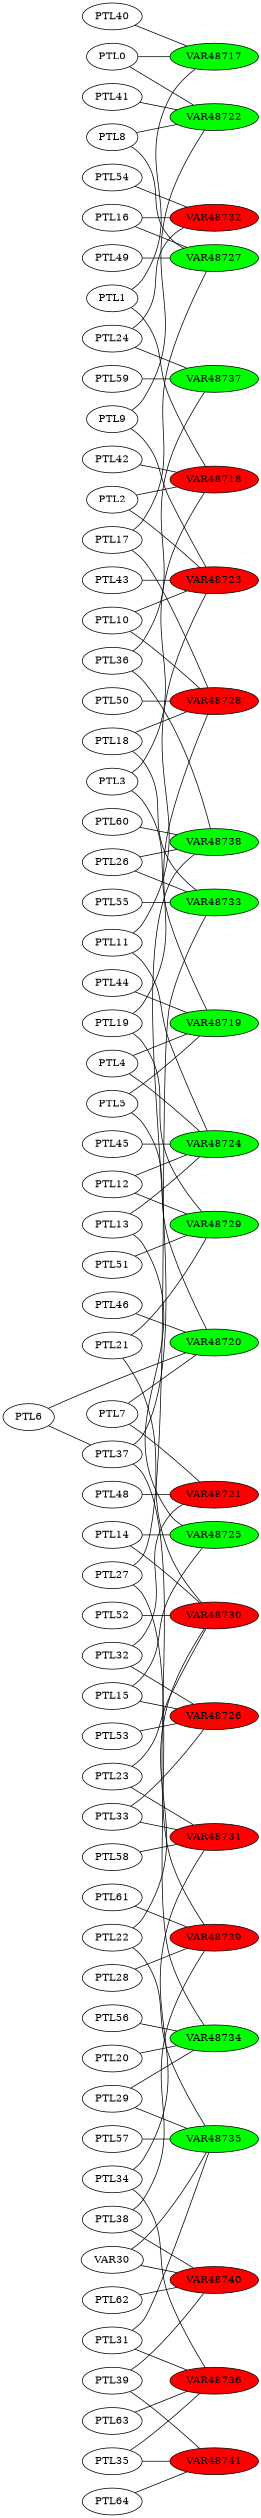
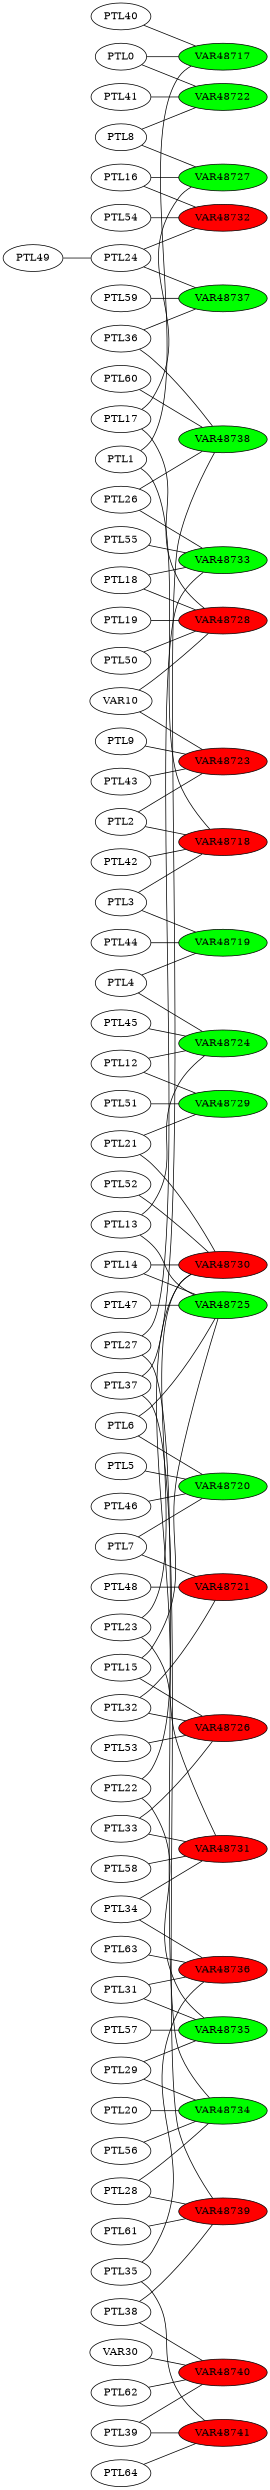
  graph {
    rankdir=LR
    VAR48717 [fillcolor=green style=filled]
    PTL0
    VAR48722 [fillcolor=green style=filled]
    PTL1
    VAR48718 [fillcolor=red style=filled]
    PTL2
    VAR48723 [fillcolor=red style=filled]
    PTL3
    VAR48719 [fillcolor=green style=filled]
    PTL4
    VAR48724 [fillcolor=green style=filled]
    PTL5
    VAR48720 [fillcolor=green style=filled]
    PTL6
    VAR48725 [fillcolor=green style=filled]
    PTL7
    VAR48721 [fillcolor=red style=filled]
    PTL8
    VAR48727 [fillcolor=green style=filled]
    PTL9
-   PTL10
+   PTL10 [label=VAR10]
    VAR48728 [fillcolor=red style=filled]
-   PTL11
    PTL12
    VAR48729 [fillcolor=green style=filled]
    PTL13
    PTL14
    VAR48730 [fillcolor=red style=filled]
    PTL15
    VAR48726 [fillcolor=red style=filled]
    PTL16
    VAR48732 [fillcolor=red style=filled]
    PTL17
    PTL18
    VAR48733 [fillcolor=green style=filled]
    PTL19
    VAR48734 [fillcolor=green style=filled]
    PTL20
    PTL21
    PTL22
    VAR48735 [fillcolor=green style=filled]
    PTL23
    VAR48731 [fillcolor=red style=filled]
    PTL24
    VAR48737 [fillcolor=green style=filled]
    PTL26
    VAR48738 [fillcolor=green style=filled]
    PTL27
    PTL28
    VAR48739 [fillcolor=red style=filled]
    PTL29
    n52 [label=VAR30]
    VAR48740 [fillcolor=red style=filled]
    PTL31
    VAR48736 [fillcolor=red style=filled]
    PTL32
    PTL33
    PTL34
    PTL35
    VAR48741 [fillcolor=red style=filled]
    PTL36
    PTL37
    PTL38
    PTL39
    PTL40
    PTL41
    PTL42
    PTL43
    PTL44
    PTL45
    PTL46
+   PTL47
    PTL48
    PTL49
    PTL50
    PTL51
    PTL52
    PTL53
    PTL54
    PTL55
    PTL56
    PTL57
    PTL58
    PTL59
    PTL60
    PTL61
    PTL62
    PTL63
    PTL64
    PTL0 -- VAR48717
    PTL0 -- VAR48722
    PTL1 -- VAR48717
    PTL1 -- VAR48718
    PTL2 -- VAR48718
    PTL2 -- VAR48723
    PTL3 -- VAR48718
    PTL3 -- VAR48719
    PTL4 -- VAR48719
    PTL4 -- VAR48724
-   PTL5 -- VAR48719
    PTL5 -- VAR48720
    PTL6 -- VAR48720
-   PTL6 -- PTL37
+   PTL6 -- VAR48725
    PTL7 -- VAR48720
    PTL7 -- VAR48721
    PTL8 -- VAR48722
    PTL8 -- VAR48727
-   PTL9 -- VAR48722
    PTL9 -- VAR48723
    PTL10 -- VAR48723
    PTL10 -- VAR48728
-   PTL11 -- VAR48723
-   PTL11 -- VAR48724
    PTL12 -- VAR48724
    PTL12 -- VAR48729
    PTL13 -- VAR48724
    PTL13 -- VAR48725
    PTL14 -- VAR48725
    PTL14 -- VAR48730
    PTL15 -- VAR48725
    PTL15 -- VAR48726
    PTL16 -- VAR48727
    PTL16 -- VAR48732
    PTL17 -- VAR48727
    PTL17 -- VAR48728
    PTL18 -- VAR48728
    PTL18 -- VAR48733
    PTL19 -- VAR48728
-   PTL19 -- VAR48729
    PTL20 -- VAR48734
    PTL21 -- VAR48729
    PTL21 -- VAR48730
    PTL22 -- VAR48730
    PTL22 -- VAR48735
    PTL23 -- VAR48730
    PTL23 -- VAR48731
    PTL24 -- VAR48732
    PTL24 -- VAR48737
    PTL26 -- VAR48733
    PTL26 -- VAR48738
    PTL27 -- VAR48733
    PTL27 -- VAR48734
+   PTL28 -- VAR48734
    PTL28 -- VAR48739
    PTL29 -- VAR48734
    PTL29 -- VAR48735
-   n52 -- VAR48735
    n52 -- VAR48740
    PTL31 -- VAR48735
    PTL31 -- VAR48736
    PTL32 -- VAR48721
    PTL32 -- VAR48726
    PTL33 -- VAR48726
    PTL33 -- VAR48731
    PTL34 -- VAR48731
    PTL34 -- VAR48736
    PTL35 -- VAR48736
    PTL35 -- VAR48741
    PTL36 -- VAR48737
    PTL36 -- VAR48738
    PTL37 -- VAR48738
    PTL37 -- VAR48739
    PTL38 -- VAR48739
    PTL38 -- VAR48740
    PTL39 -- VAR48740
    PTL39 -- VAR48741
    PTL40 -- VAR48717
    PTL41 -- VAR48722
    PTL42 -- VAR48718
    PTL43 -- VAR48723
    PTL44 -- VAR48719
    PTL45 -- VAR48724
    PTL46 -- VAR48720
+   PTL47 -- VAR48725
    PTL48 -- VAR48721
-   PTL49 -- VAR48727
+   PTL49 -- PTL24
    PTL50 -- VAR48728
    PTL51 -- VAR48729
    PTL52 -- VAR48730
    PTL53 -- VAR48726
    PTL54 -- VAR48732
    PTL55 -- VAR48733
    PTL56 -- VAR48734
    PTL57 -- VAR48735
    PTL58 -- VAR48731
    PTL59 -- VAR48737
    PTL60 -- VAR48738
    PTL61 -- VAR48739
    PTL62 -- VAR48740
    PTL63 -- VAR48736
    PTL64 -- VAR48741
  }
